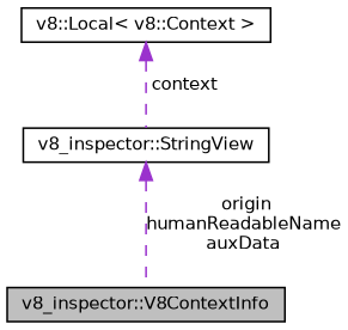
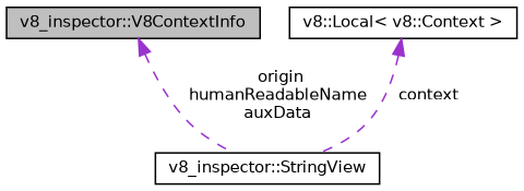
  digraph {
    node [color=black fillcolor=white fontname=Helvetica fontsize=10 shape=record style=filled]
    edge [color=darkorchid3 dir=back fontname=Helvetica fontsize=10 labelfontname=Helvetica labelfontsize=10 style=dashed]
    n1 [fillcolor=grey75 fontcolor=black height=0.2 label="v8_inspector::V8ContextInfo" width=0.4]
    n2 [height=0.2 label="v8::Local\< v8::Context \>" width=0.4]
    n3 [height=0.2 label="v8_inspector::StringView" width=0.4]
    n2 -> n3 [label=" context"]
-   n3 -> n1 [label=" origin\nhumanReadableName\nauxData"]
+   n1 -> n3 [label=" origin\nhumanReadableName\nauxData"]
  }
